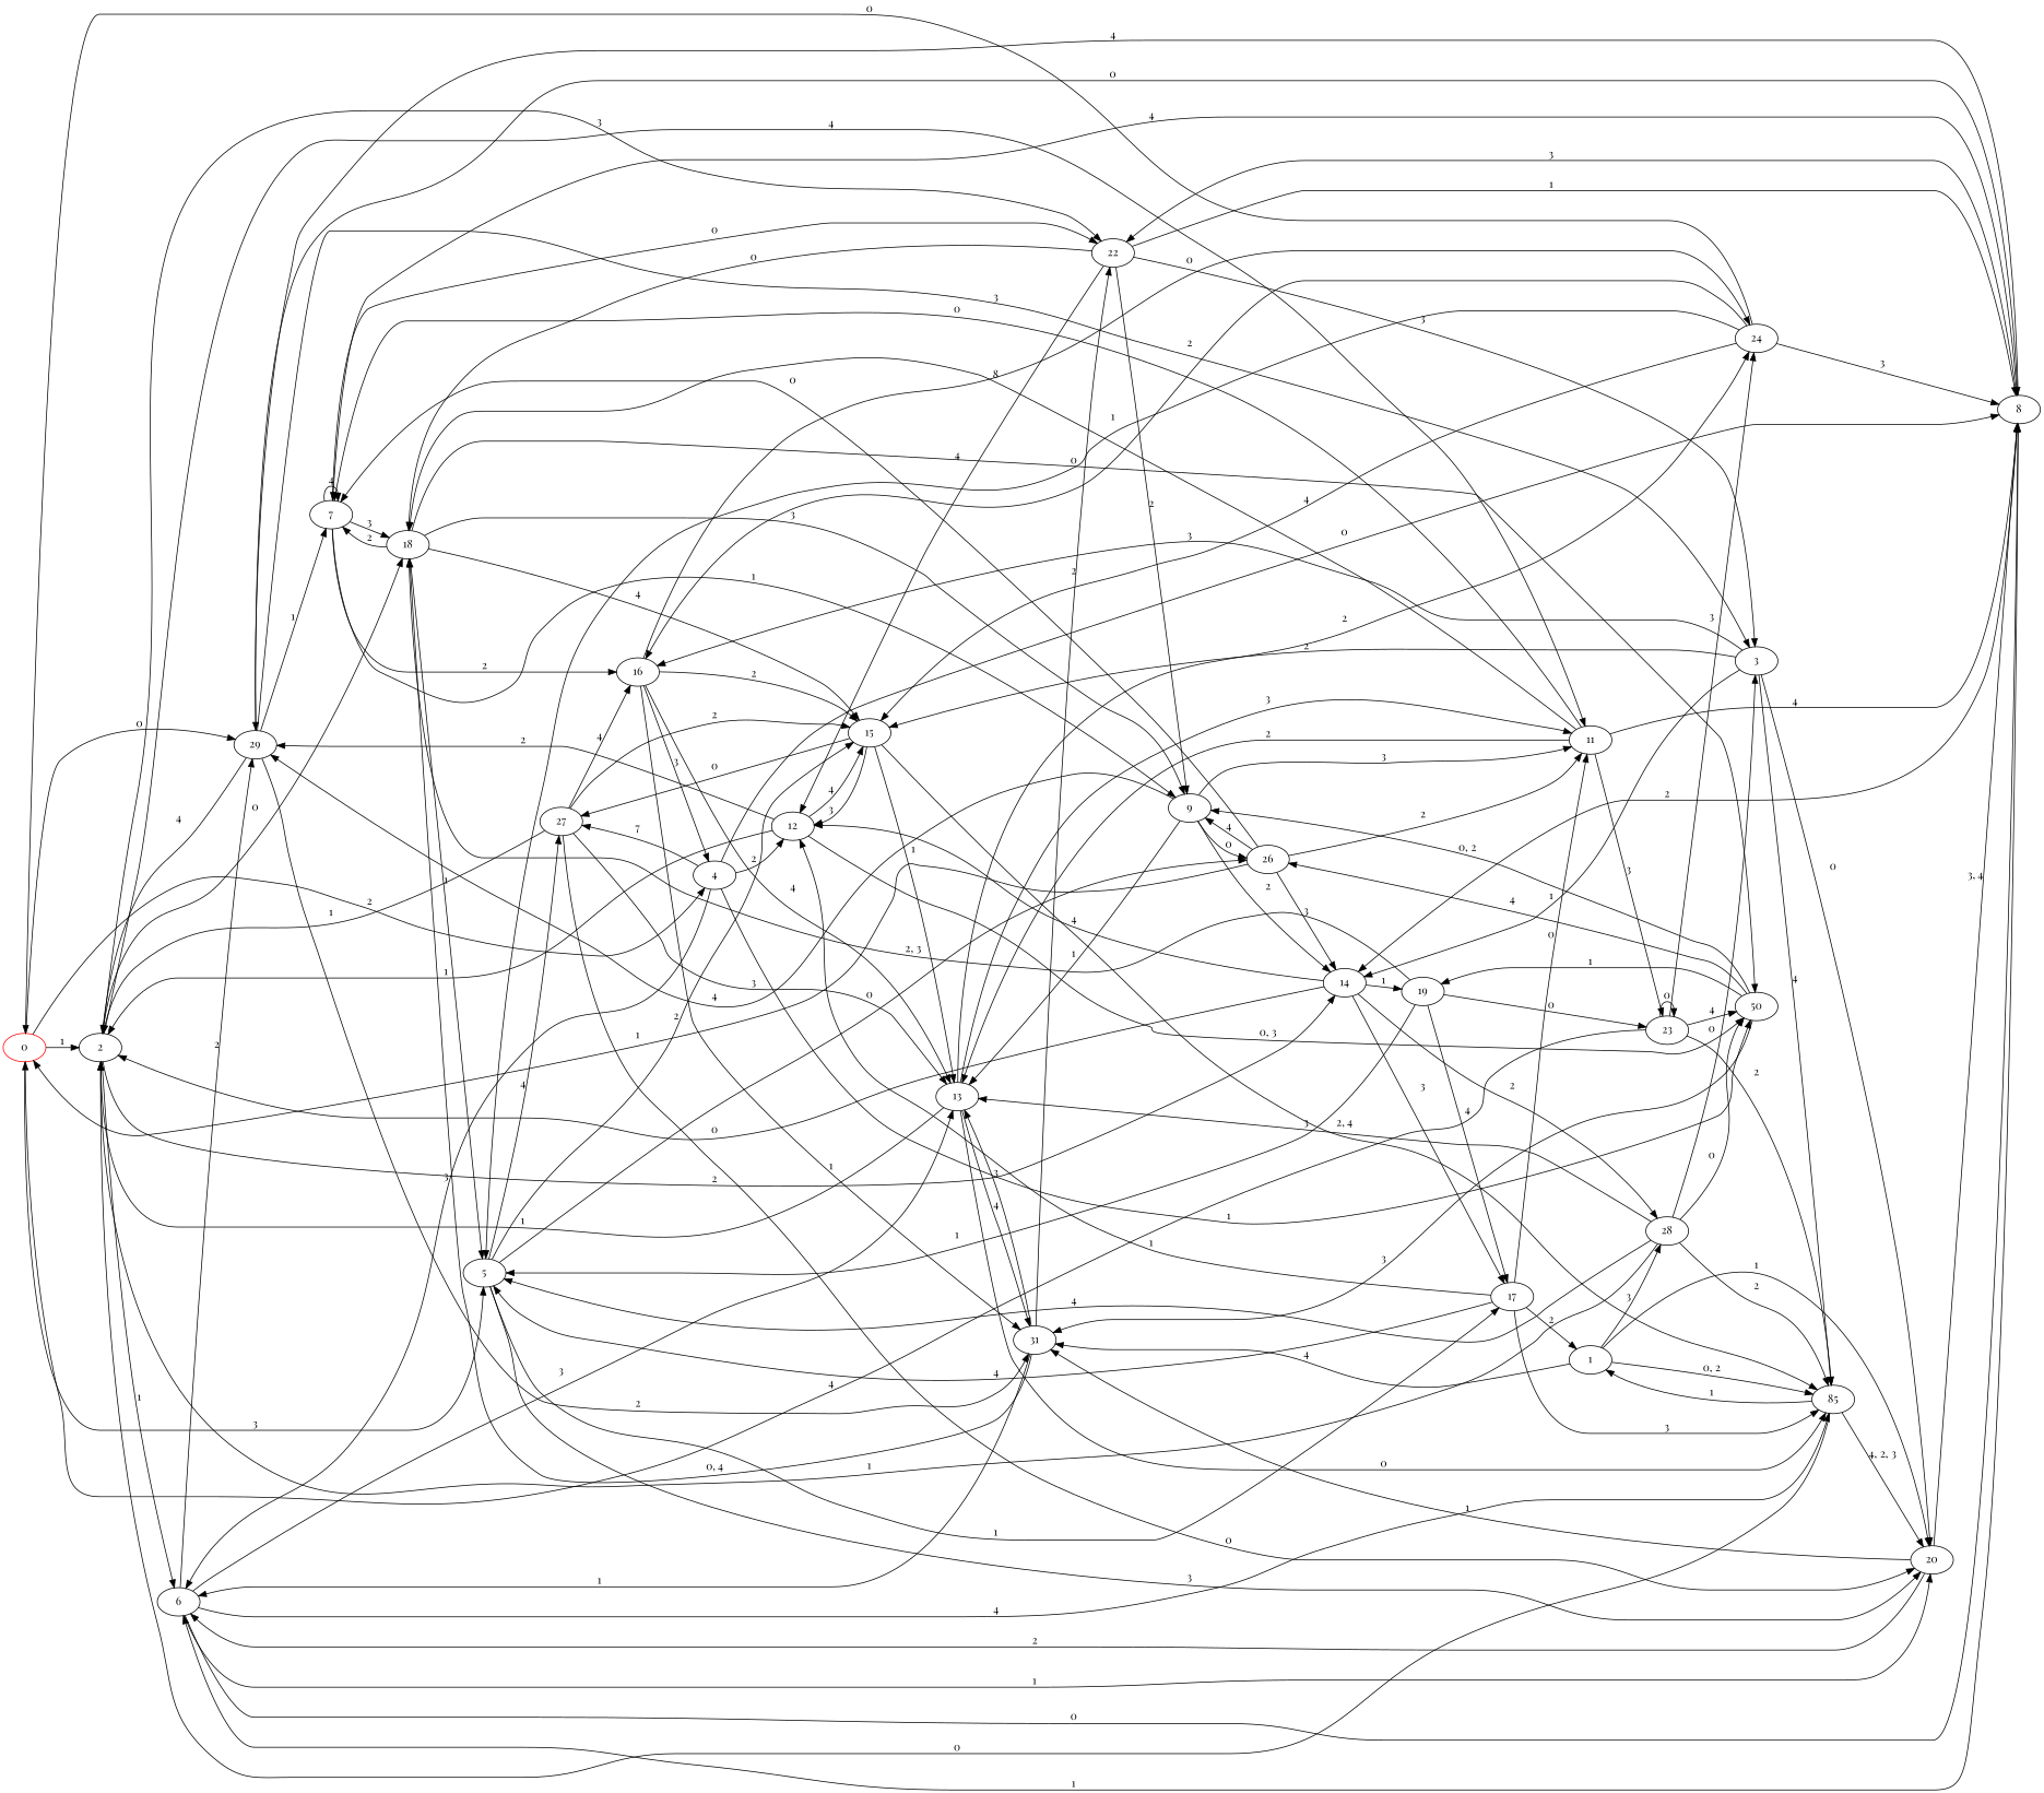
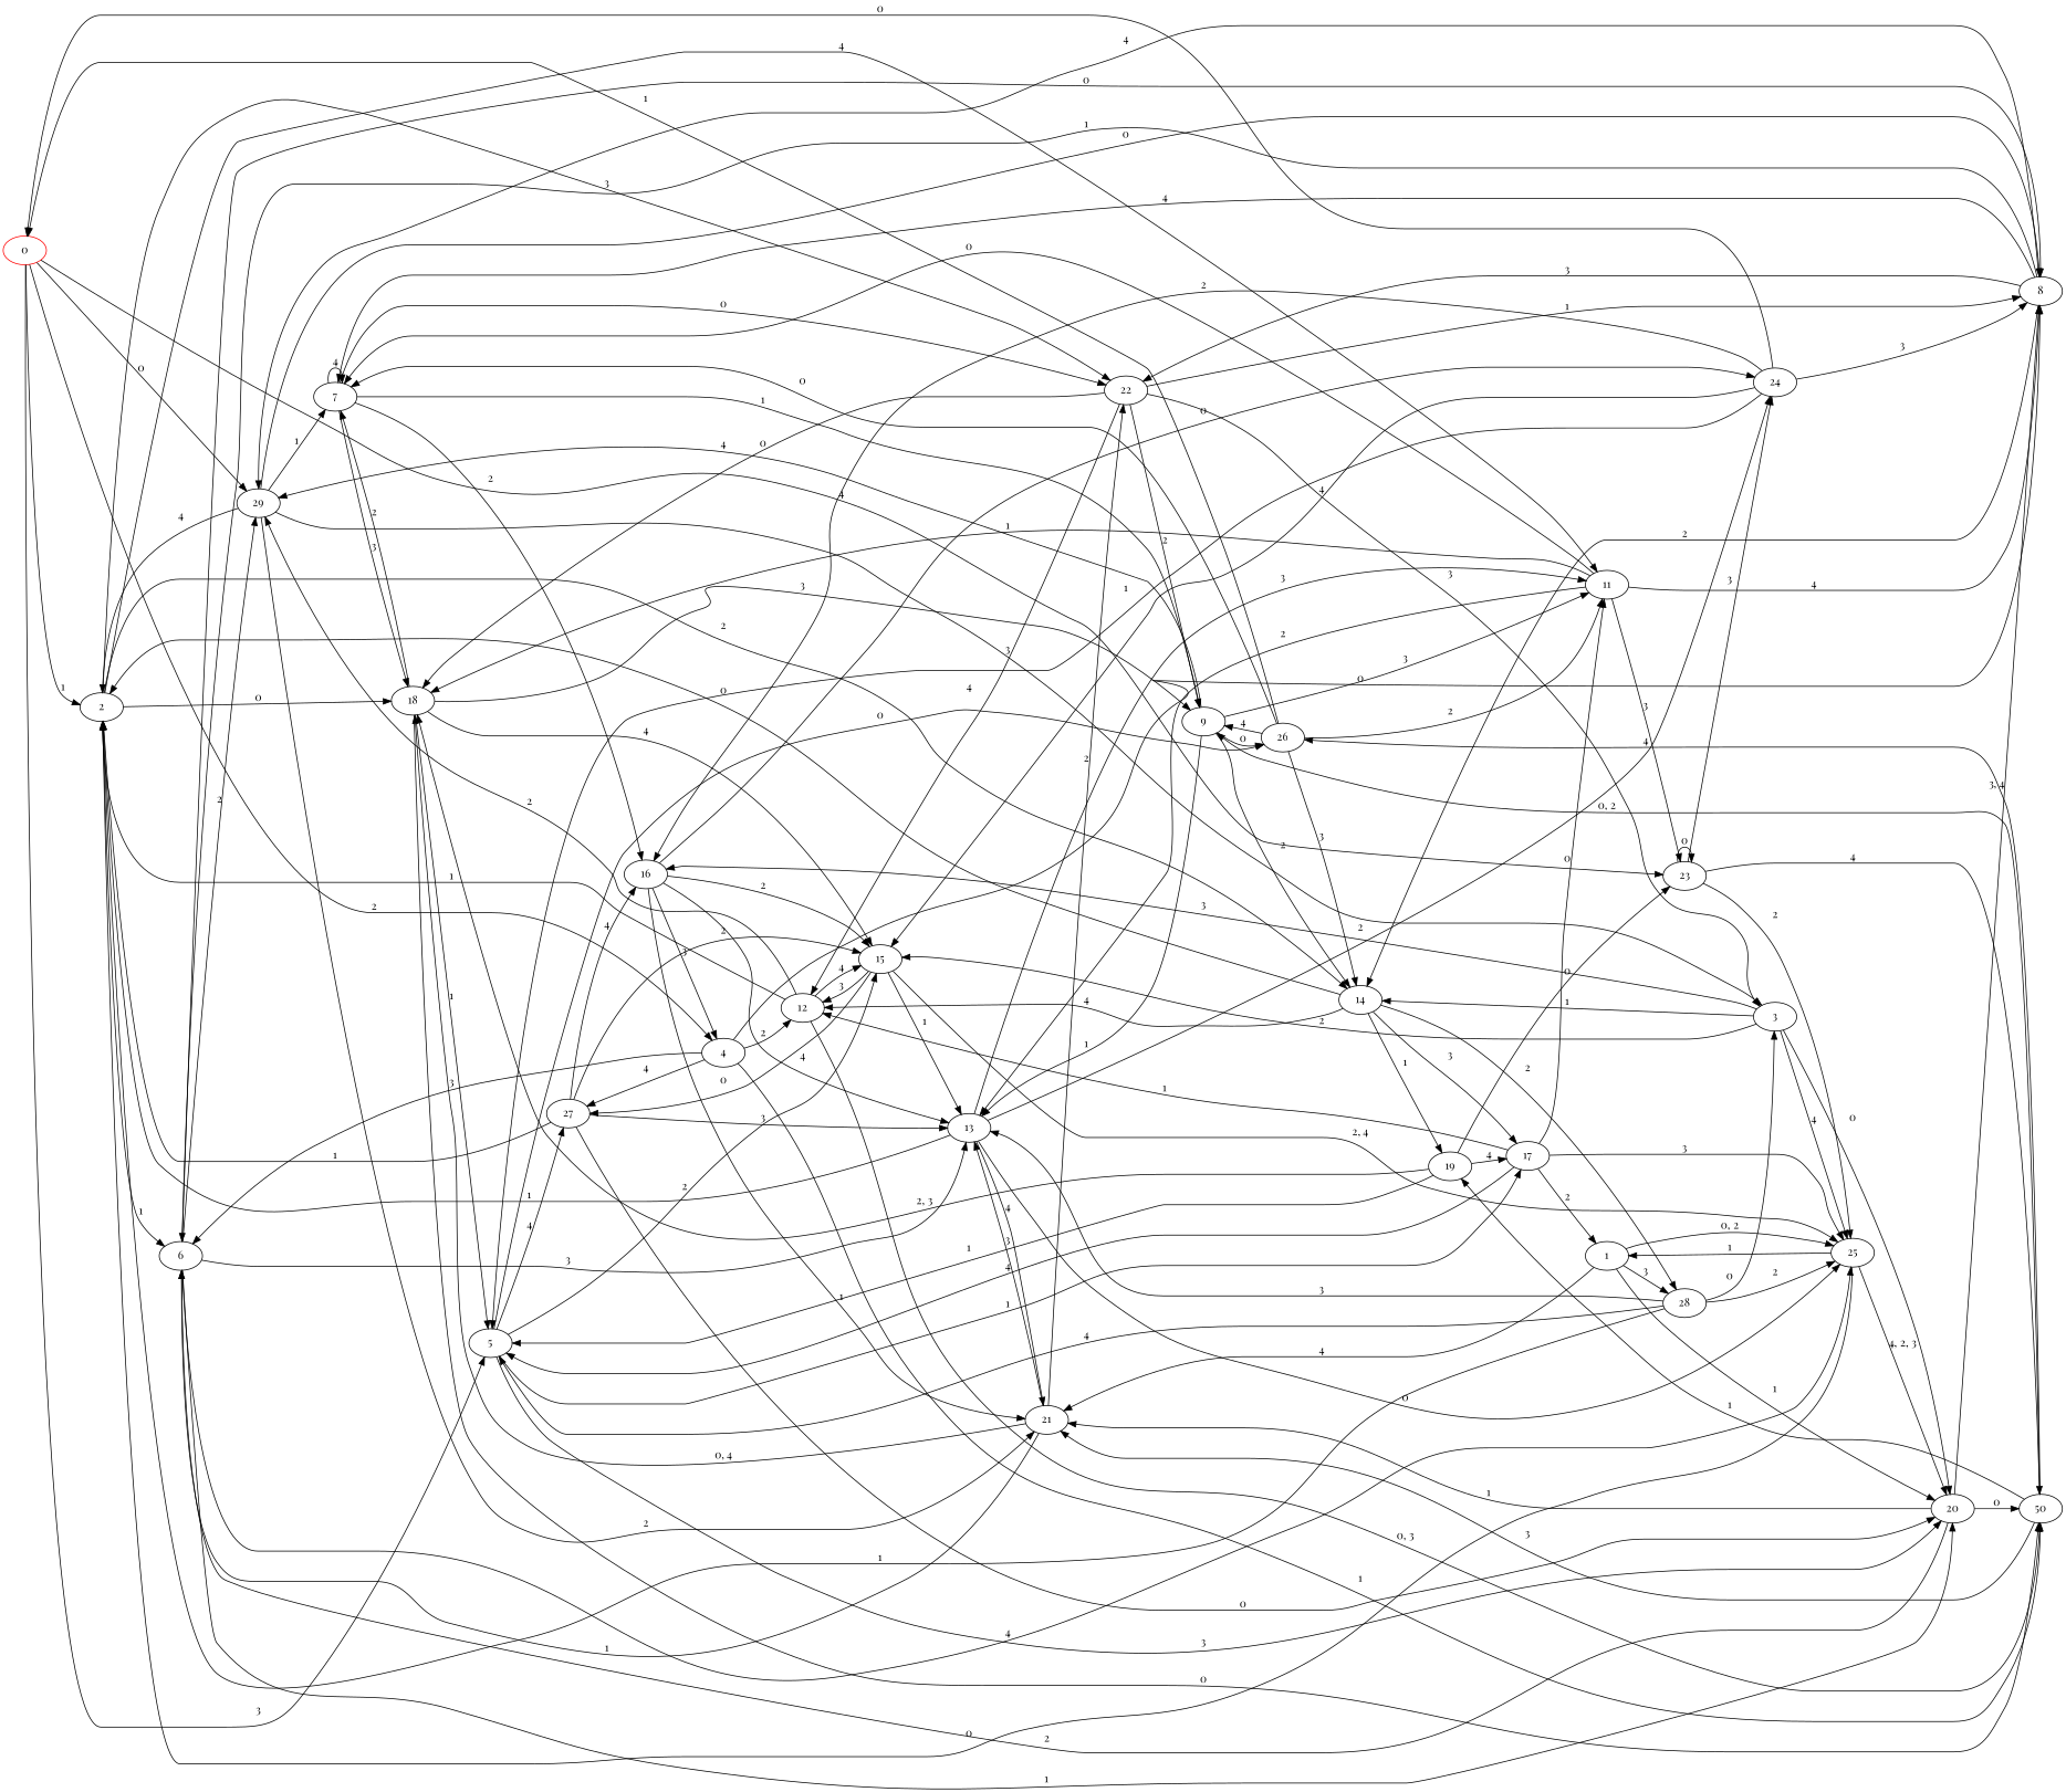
  digraph {
    fontname="Playfair Display"
    rankdir=LR
    node [fontname="Playfair Display"]
    edge [fontname="Playfair Display"]
    n1 [color=red label=0]
    n2 [label=2]
    n3 [label=4]
    n4 [label=5]
    n5 [label=23]
    n6 [label=29]
    n7 [label=6]
    n8 [label=11]
    n9 [label=14]
    n10 [label=18]
    n11 [label=22]
    n12 [label=8]
    n13 [label=50]
    n14 [label=12]
    n15 [label=27]
    n16 [label=20]
    n17 [label=15]
    n18 [label=17]
    n19 [label=26]
-   n20 [label=85]
+   n20 [label=25]
    n21 [label=24]
-   n22 [label=31]
+   n22 [label=21]
    n23 [label=3]
    n24 [label=7]
    n25 [label=1]
    n26 [label=28]
    n27 [label=13]
    n28 [label=19]
    n29 [label=9]
    n30 [label=16]
    n1 -> n2 [label=1]
    n1 -> n3 [label=2]
    n1 -> n4 [label=3]
-   n5 -> n1 [label=4]
+   n1 -> n5 [label=4]
    n1 -> n6 [label=0]
    n2 -> n7 [label=1]
    n2 -> n8 [label=4]
    n2 -> n9 [label=2]
    n2 -> n10 [label=0]
    n2 -> n11 [label=3]
    n3 -> n7 [label=3]
    n3 -> n12 [label=0]
    n3 -> n13 [label=1]
    n3 -> n14 [label=2]
-   n3 -> n15 [label=7]
+   n3 -> n15 [label=4]
    n4 -> n15 [label=4]
    n4 -> n16 [label=3]
    n4 -> n17 [label=2]
    n4 -> n18 [label=1]
    n4 -> n19 [label=0]
    n5 -> n5 [label=0]
    n5 -> n13 [label=4]
    n5 -> n20 [label=2]
    n5 -> n21 [label=3]
    n6 -> n2 [label=4]
    n6 -> n12 [label=0]
    n6 -> n22 [label=2]
    n6 -> n23 [label=3]
    n6 -> n24 [label=1]
    n7 -> n6 [label=2]
    n7 -> n12 [label=0]
    n7 -> n16 [label=1]
    n7 -> n20 [label=4]
    n7 -> n27 [label=3]
    n8 -> n5 [label=3]
-   n8 -> n10 [label=8]
+   n8 -> n10 [label=1]
    n8 -> n12 [label=4]
    n8 -> n24 [label=0]
    n8 -> n27 [label=2]
    n9 -> n2 [label=0]
    n9 -> n14 [label=4]
    n9 -> n18 [label=3]
    n9 -> n26 [label=2]
    n9 -> n28 [label=1]
    n10 -> n4 [label=1]
    n10 -> n13 [label=0]
    n10 -> n17 [label=4]
    n10 -> n24 [label=2]
    n10 -> n29 [label=3]
    n11 -> n10 [label=0]
    n11 -> n12 [label=1]
    n11 -> n14 [label=4]
    n11 -> n23 [label=3]
    n11 -> n29 [label=2]
    n12 -> n6 [label=4]
    n12 -> n7 [label=1]
    n12 -> n9 [label=2]
    n12 -> n11 [label=3]
    n12 -> n24 [label=4]
    n13 -> n19 [label=4]
    n13 -> n22 [label=3]
    n13 -> n28 [label=1]
    n13 -> n29 [label="0, 2"]
    n14 -> n2 [label=1]
    n14 -> n6 [label=2]
    n14 -> n13 [label="0, 3"]
    n14 -> n17 [label=4]
    n15 -> n2 [label=1]
    n15 -> n16 [label=0]
    n15 -> n17 [label=2]
    n15 -> n27 [label=3]
    n15 -> n30 [label=4]
    n16 -> n7 [label=2]
    n16 -> n12 [label="3, 4"]
-   n26 -> n13 [label=0]
+   n16 -> n13 [label=0]
    n16 -> n22 [label=1]
    n17 -> n14 [label=3]
    n17 -> n15 [label=0]
    n17 -> n20 [label="2, 4"]
    n17 -> n27 [label=1]
    n18 -> n4 [label=4]
    n18 -> n8 [label=0]
    n18 -> n14 [label=1]
    n18 -> n20 [label=3]
    n18 -> n25 [label=2]
    n19 -> n1 [label=1]
    n19 -> n8 [label=2]
    n19 -> n9 [label=3]
    n19 -> n24 [label=0]
    n19 -> n29 [label=4]
    n20 -> n2 [label=0]
    n20 -> n16 [label="4, 2, 3"]
    n20 -> n25 [label=1]
    n21 -> n1 [label=0]
    n21 -> n4 [label=1]
    n21 -> n12 [label=3]
    n21 -> n17 [label=4]
    n21 -> n30 [label=2]
    n22 -> n7 [label=1]
    n22 -> n10 [label="0, 4"]
    n22 -> n11 [label=2]
    n22 -> n27 [label=3]
    n23 -> n9 [label=1]
    n23 -> n16 [label=0]
    n23 -> n17 [label=2]
    n23 -> n20 [label=4]
    n23 -> n30 [label=3]
    n24 -> n10 [label=3]
    n24 -> n11 [label=0]
    n24 -> n24 [label=4]
    n24 -> n29 [label=1]
    n24 -> n30 [label=2]
    n25 -> n16 [label=1]
    n25 -> n20 [label="0, 2"]
    n25 -> n22 [label=4]
    n25 -> n26 [label=3]
    n26 -> n2 [label=1]
    n26 -> n4 [label=4]
    n26 -> n20 [label=2]
    n26 -> n23 [label=0]
    n26 -> n27 [label=3]
    n27 -> n2 [label=1]
    n27 -> n8 [label=3]
    n27 -> n20 [label=0]
    n27 -> n21 [label=2]
    n27 -> n22 [label=4]
    n28 -> n4 [label=1]
    n28 -> n5 [label=0]
    n28 -> n10 [label="2, 3"]
    n28 -> n18 [label=4]
    n29 -> n6 [label=4]
    n29 -> n8 [label=3]
    n29 -> n9 [label=2]
    n29 -> n19 [label=0]
    n29 -> n27 [label=1]
    n30 -> n3 [label=3]
    n30 -> n17 [label=2]
    n30 -> n21 [label=0]
    n30 -> n22 [label=1]
    n30 -> n27 [label=4]
  }
